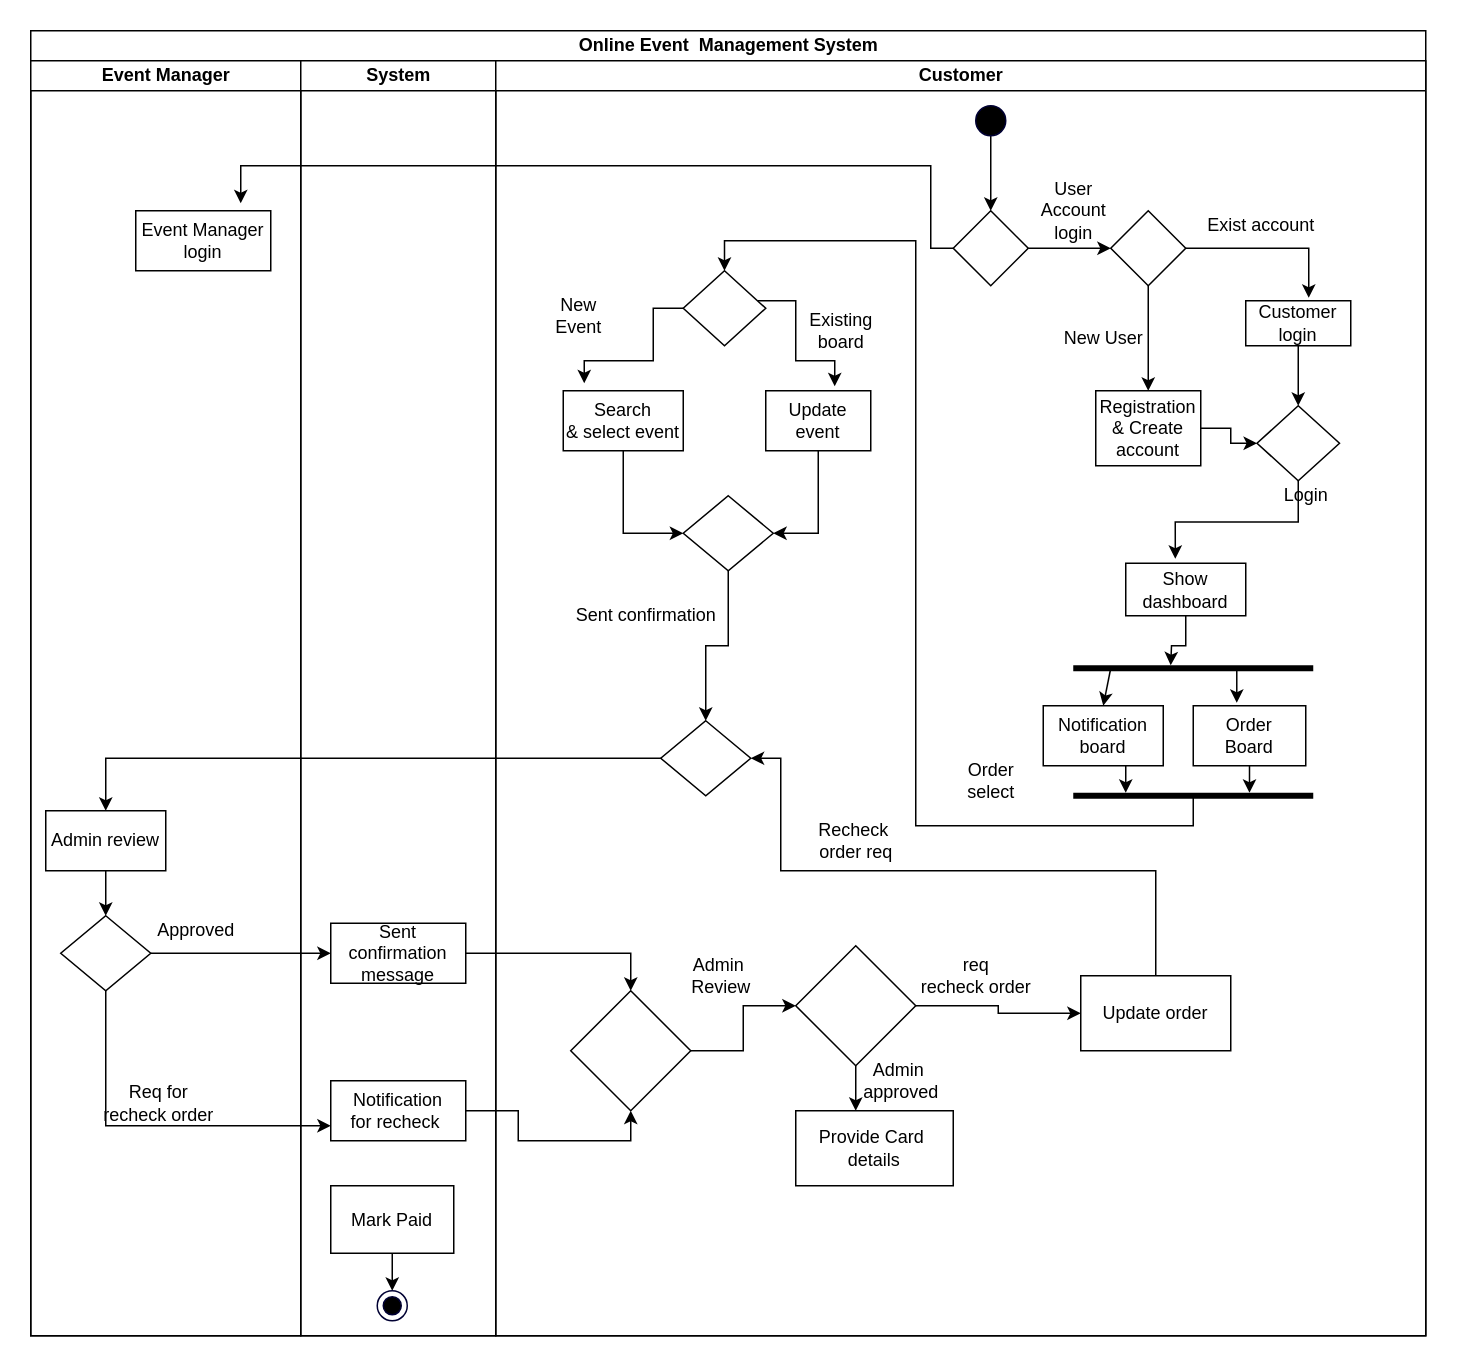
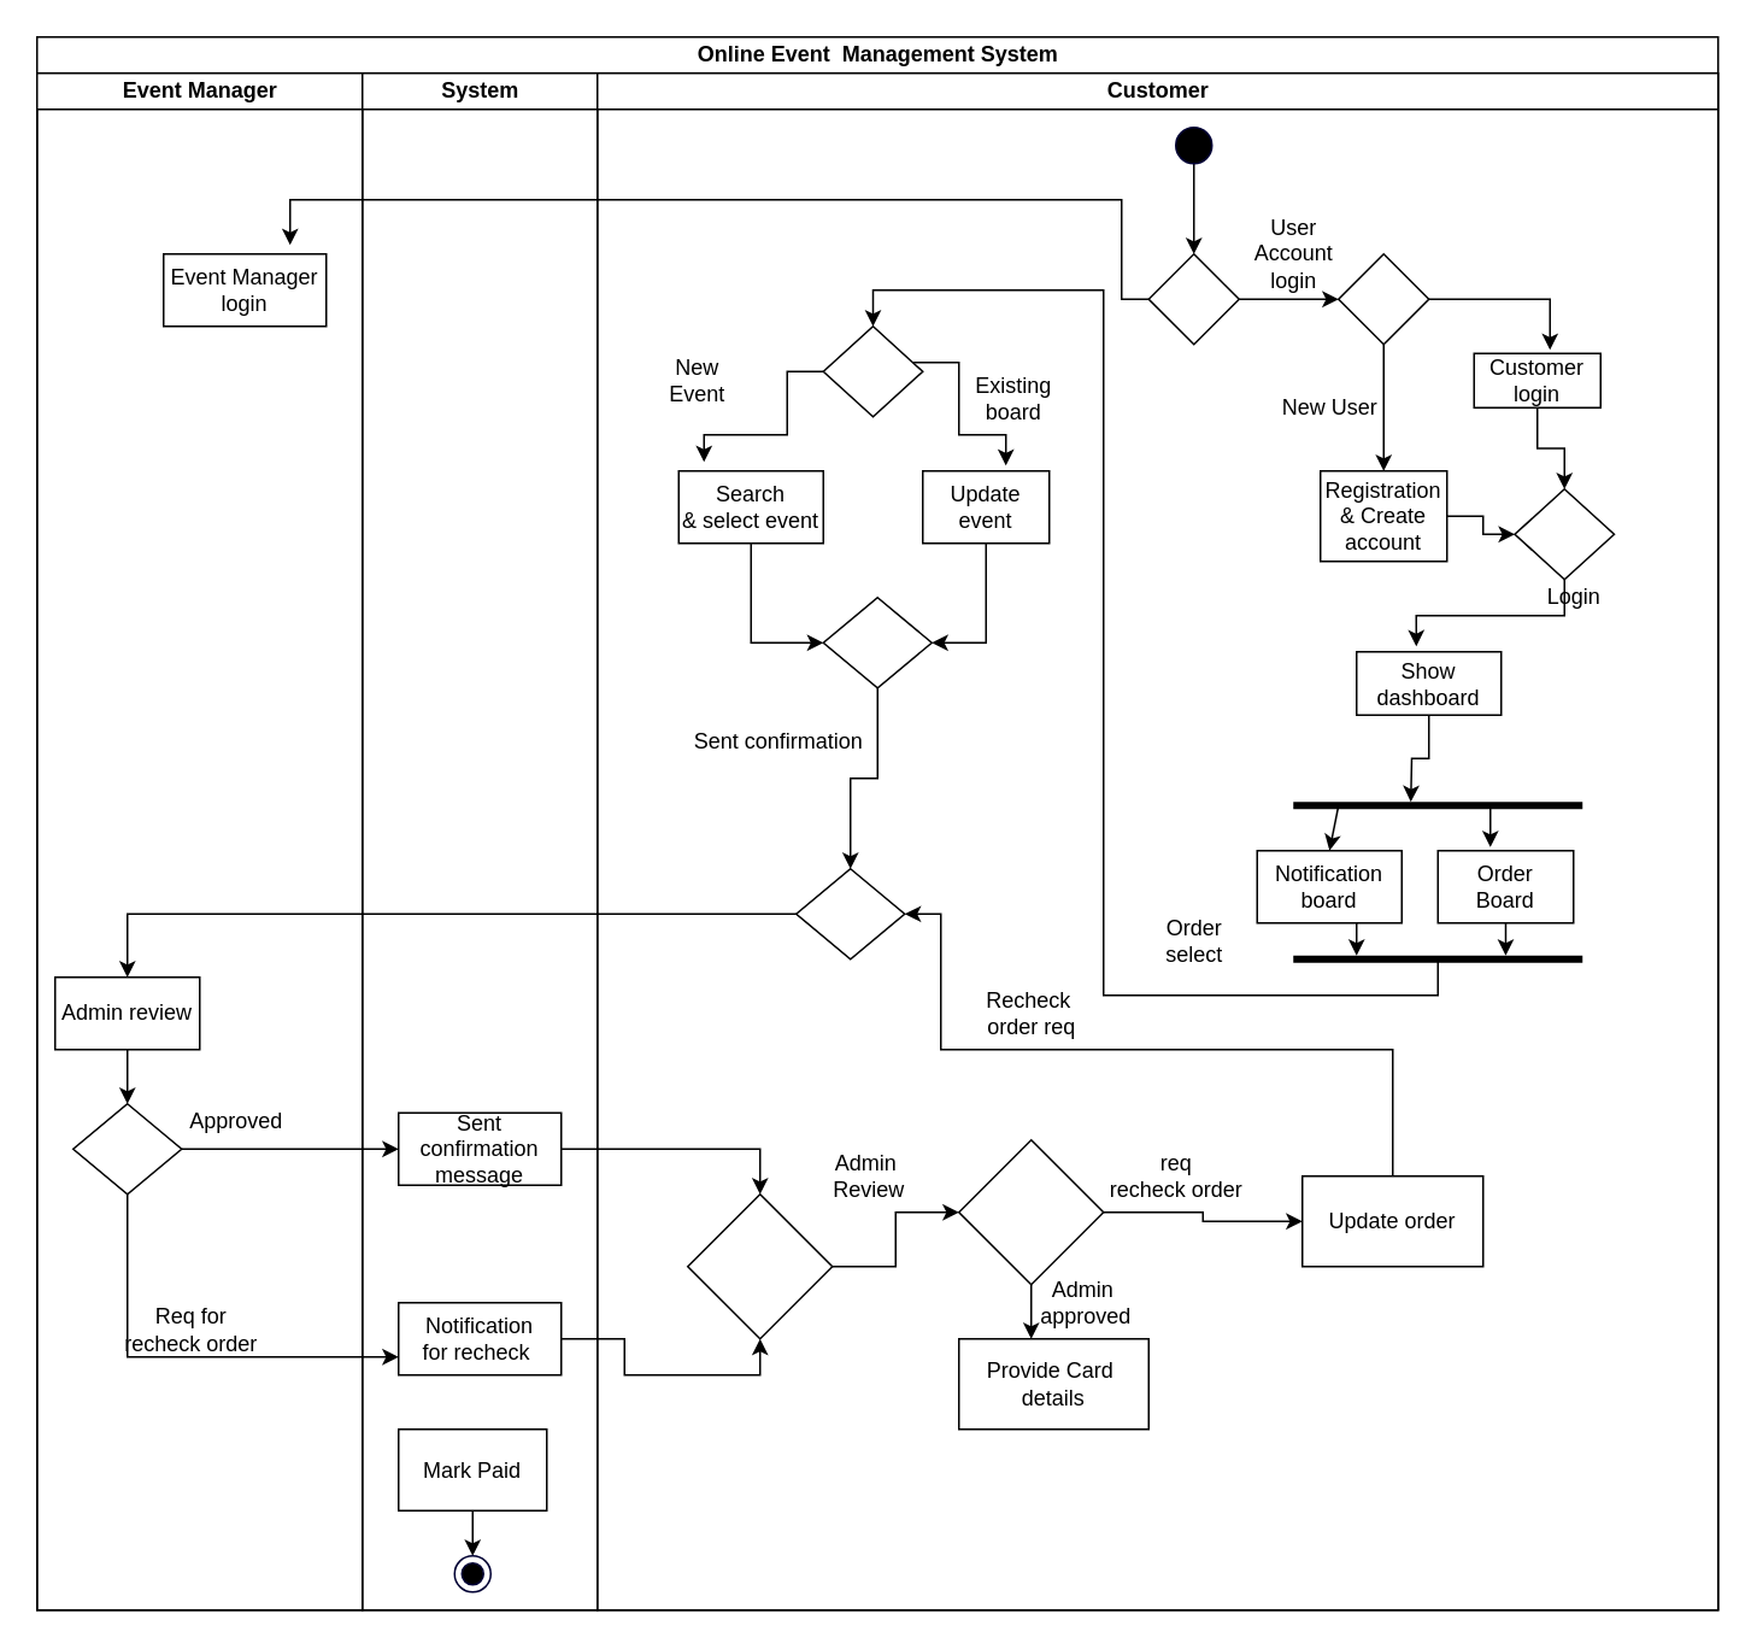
  <mxCell id="0" />
  <mxCell id="1" parent="0" />
  <mxCell id="2" value="Online Event&amp;nbsp; Management System" style="swimlane;childLayout=stackLayout;resizeParent=1;resizeParentMax=0;startSize=20;html=1;" vertex="1" parent="1"><mxGeometry x="20" width="930" height="870" as="geometry" y="20" /></mxCell>
  <mxCell id="3" value="Event Manager" style="swimlane;startSize=20;html=1;" vertex="1" parent="2"><mxGeometry y="20" width="180" height="850" as="geometry" /></mxCell>
  <mxCell id="4" style="edgeStyle=orthogonalEdgeStyle;rounded=0;orthogonalLoop=1;jettySize=auto;html=1;" edge="1" parent="3" source="5"><mxGeometry relative="1" as="geometry"><mxPoint x="50" y="570" as="targetPoint" /></mxGeometry></mxCell>
  <mxCell id="5" value="Admin review" style="rounded=0;whiteSpace=wrap;html=1;" vertex="1" parent="3"><mxGeometry x="10" y="500" width="80" height="40" as="geometry" /></mxCell>
  <mxCell id="6" value="" style="rhombus;whiteSpace=wrap;html=1;" vertex="1" parent="3"><mxGeometry x="20" y="570" width="60" height="50" as="geometry" /></mxCell>
  <mxCell id="7" value="Req for &lt;br&gt;recheck order" style="text;html=1;align=center;verticalAlign=middle;resizable=0;points=[];autosize=1;strokeColor=none;fillColor=none;" vertex="1" parent="3"><mxGeometry x="35" y="675" width="100" height="40" as="geometry" /></mxCell>
  <mxCell id="8" value="Event Manager&lt;br&gt;login" style="rounded=0;whiteSpace=wrap;html=1;" vertex="1" parent="3"><mxGeometry x="70" y="100" width="90" height="40" as="geometry" /></mxCell>
  <mxCell id="9" value="System" style="swimlane;startSize=20;html=1;" vertex="1" parent="2"><mxGeometry x="180" y="20" width="130" height="850" as="geometry" /></mxCell>
  <mxCell id="10" value="Sent confirmation&lt;br&gt;message" style="rounded=0;whiteSpace=wrap;html=1;" vertex="1" parent="9"><mxGeometry x="20" y="575" width="90" height="40" as="geometry" /></mxCell>
  <mxCell id="11" value="Notification&lt;br&gt;for recheck&amp;nbsp;" style="rounded=0;whiteSpace=wrap;html=1;" vertex="1" parent="9"><mxGeometry x="20" y="680" width="90" height="40" as="geometry" /></mxCell>
  <mxCell id="12" value="" style="edgeStyle=orthogonalEdgeStyle;rounded=0;orthogonalLoop=1;jettySize=auto;html=1;" edge="1" parent="9" source="13" target="14"><mxGeometry relative="1" as="geometry" /></mxCell>
  <mxCell id="13" value="Mark Paid" style="rounded=0;whiteSpace=wrap;html=1;" vertex="1" parent="9"><mxGeometry x="20" y="750" width="82" height="45" as="geometry" /></mxCell>
  <mxCell id="14" value="" style="ellipse;html=1;shape=endState;fillColor=#000000;strokeColor=#000033;" vertex="1" parent="9"><mxGeometry x="51" y="820" width="20" height="20" as="geometry" /></mxCell>
  <mxCell id="15" value="Customer" style="swimlane;startSize=20;html=1;" vertex="1" parent="2"><mxGeometry x="310" y="20" width="620" height="850" as="geometry" /></mxCell>
  <mxCell id="16" style="edgeStyle=orthogonalEdgeStyle;rounded=0;orthogonalLoop=1;jettySize=auto;html=1;entryX=0.5;entryY=0;entryDx=0;entryDy=0;" edge="1" parent="15" source="17" target="19"><mxGeometry relative="1" as="geometry" /></mxCell>
  <mxCell id="17" value="" style="ellipse;whiteSpace=wrap;html=1;strokeColor=#000033;fillColor=#000000;" vertex="1" parent="15"><mxGeometry x="320" y="30" width="20" height="20" as="geometry" /></mxCell>
  <mxCell id="18" style="edgeStyle=orthogonalEdgeStyle;rounded=0;orthogonalLoop=1;jettySize=auto;html=1;" edge="1" parent="15" source="19" target="24"><mxGeometry relative="1" as="geometry" /></mxCell>
  <mxCell id="19" value="" style="rhombus;whiteSpace=wrap;html=1;" vertex="1" parent="15"><mxGeometry x="305" y="100" width="50" height="50" as="geometry" /></mxCell>
  <mxCell id="20" style="edgeStyle=orthogonalEdgeStyle;rounded=0;orthogonalLoop=1;jettySize=auto;html=1;entryX=0.5;entryY=0;entryDx=0;entryDy=0;" edge="1" parent="15" source="21" target="30"><mxGeometry relative="1" as="geometry" /></mxCell>
- <mxCell id="21" value="Customer&lt;br&gt;login" style="rounded=0;whiteSpace=wrap;html=1;" vertex="1" parent="15"><mxGeometry x="500" y="160" width="70" height="30" as="geometry" /></mxCell>
+ <mxCell id="21" value="Customer&lt;br&gt;login" style="rounded=0;whiteSpace=wrap;html=1;" vertex="1" parent="15"><mxGeometry x="485" y="155" width="70" height="30" as="geometry" /></mxCell>
  <mxCell id="22" style="edgeStyle=orthogonalEdgeStyle;rounded=0;orthogonalLoop=1;jettySize=auto;html=1;entryX=0.6;entryY=-0.067;entryDx=0;entryDy=0;entryPerimeter=0;" edge="1" parent="15" source="24" target="21"><mxGeometry relative="1" as="geometry" /></mxCell>
  <mxCell id="23" style="edgeStyle=orthogonalEdgeStyle;rounded=0;orthogonalLoop=1;jettySize=auto;html=1;exitX=0.5;exitY=1;exitDx=0;exitDy=0;" edge="1" parent="15" source="24" target="27"><mxGeometry relative="1" as="geometry" /></mxCell>
  <mxCell id="24" value="" style="rhombus;whiteSpace=wrap;html=1;" vertex="1" parent="15"><mxGeometry x="410" y="100" width="50" height="50" as="geometry" /></mxCell>
  <mxCell id="25" value="User&lt;br&gt;Account&lt;br&gt;login" style="text;html=1;align=center;verticalAlign=middle;resizable=0;points=[];autosize=1;strokeColor=none;fillColor=none;" vertex="1" parent="15"><mxGeometry x="350" y="70" width="70" height="60" as="geometry" /></mxCell>
  <mxCell id="26" style="edgeStyle=orthogonalEdgeStyle;rounded=0;orthogonalLoop=1;jettySize=auto;html=1;entryX=0;entryY=0.5;entryDx=0;entryDy=0;" edge="1" parent="15" source="27" target="30"><mxGeometry relative="1" as="geometry" /></mxCell>
  <mxCell id="27" value="Registration&lt;br&gt;&amp;amp; Create account" style="rounded=0;whiteSpace=wrap;html=1;" vertex="1" parent="15"><mxGeometry x="400" y="220" width="70" height="50" as="geometry" /></mxCell>
  <mxCell id="28" value="New User" style="text;html=1;align=center;verticalAlign=middle;resizable=0;points=[];autosize=1;strokeColor=none;fillColor=none;" vertex="1" parent="15"><mxGeometry x="365" y="170" width="80" height="30" as="geometry" /></mxCell>
  <mxCell id="29" style="edgeStyle=orthogonalEdgeStyle;rounded=0;orthogonalLoop=1;jettySize=auto;html=1;exitX=0.5;exitY=1;exitDx=0;exitDy=0;entryX=0.413;entryY=-0.086;entryDx=0;entryDy=0;entryPerimeter=0;" edge="1" parent="15" source="30" target="32"><mxGeometry relative="1" as="geometry" /></mxCell>
  <mxCell id="30" value="" style="rhombus;whiteSpace=wrap;html=1;" vertex="1" parent="15"><mxGeometry x="507.5" y="230" width="55" height="50" as="geometry" /></mxCell>
  <mxCell id="31" style="edgeStyle=orthogonalEdgeStyle;rounded=0;orthogonalLoop=1;jettySize=auto;html=1;" edge="1" parent="15" source="32"><mxGeometry relative="1" as="geometry"><mxPoint x="450" y="403" as="targetPoint" /></mxGeometry></mxCell>
- <mxCell id="32" value="Show dashboard" style="rounded=0;whiteSpace=wrap;html=1;" vertex="1" parent="15"><mxGeometry x="420" y="335" width="80" height="35" as="geometry" /></mxCell>
+ <mxCell id="32" value="Show dashboard" style="rounded=0;whiteSpace=wrap;html=1;" vertex="1" parent="15"><mxGeometry x="420" y="320" width="80" height="35" as="geometry" /></mxCell>
  <mxCell id="33" style="edgeStyle=orthogonalEdgeStyle;rounded=0;orthogonalLoop=1;jettySize=auto;html=1;entryX=0.175;entryY=-0.125;entryDx=0;entryDy=0;entryPerimeter=0;exitX=0;exitY=0.5;exitDx=0;exitDy=0;" edge="1" parent="15" source="35" target="37"><mxGeometry relative="1" as="geometry"><Array as="points"><mxPoint x="105" y="165" /><mxPoint x="105" y="200" /><mxPoint x="59" y="200" /></Array></mxGeometry></mxCell>
  <mxCell id="34" style="edgeStyle=orthogonalEdgeStyle;rounded=0;orthogonalLoop=1;jettySize=auto;html=1;entryX=0.657;entryY=-0.075;entryDx=0;entryDy=0;entryPerimeter=0;" edge="1" parent="15" source="35" target="39"><mxGeometry relative="1" as="geometry"><Array as="points"><mxPoint x="200" y="160" /><mxPoint x="200" y="200" /><mxPoint x="226" y="200" /></Array></mxGeometry></mxCell>
  <mxCell id="35" value="" style="rhombus;whiteSpace=wrap;html=1;" vertex="1" parent="15"><mxGeometry x="125" y="140" width="55" height="50" as="geometry" /></mxCell>
  <mxCell id="36" style="edgeStyle=orthogonalEdgeStyle;rounded=0;orthogonalLoop=1;jettySize=auto;html=1;entryX=0;entryY=0.5;entryDx=0;entryDy=0;" edge="1" parent="15" source="37" target="41"><mxGeometry relative="1" as="geometry" /></mxCell>
  <mxCell id="37" value="Search&lt;br&gt;&amp;amp; select event" style="rounded=0;whiteSpace=wrap;html=1;" vertex="1" parent="15"><mxGeometry x="45" y="220" width="80" height="40" as="geometry" /></mxCell>
  <mxCell id="38" style="edgeStyle=orthogonalEdgeStyle;rounded=0;orthogonalLoop=1;jettySize=auto;html=1;entryX=1;entryY=0.5;entryDx=0;entryDy=0;" edge="1" parent="15" source="39" target="41"><mxGeometry relative="1" as="geometry" /></mxCell>
  <mxCell id="39" value="Update event" style="rounded=0;whiteSpace=wrap;html=1;" vertex="1" parent="15"><mxGeometry x="180" y="220" width="70" height="40" as="geometry" /></mxCell>
  <mxCell id="40" style="edgeStyle=orthogonalEdgeStyle;rounded=0;orthogonalLoop=1;jettySize=auto;html=1;entryX=0.5;entryY=0;entryDx=0;entryDy=0;" edge="1" parent="15" source="41" target="63"><mxGeometry relative="1" as="geometry" /></mxCell>
  <mxCell id="41" value="" style="rhombus;whiteSpace=wrap;html=1;" vertex="1" parent="15"><mxGeometry x="125" y="290" width="60" height="50" as="geometry" /></mxCell>
  <mxCell id="42" value="Existing&lt;br&gt;board" style="text;html=1;align=center;verticalAlign=middle;resizable=0;points=[];autosize=1;strokeColor=none;fillColor=none;" vertex="1" parent="15"><mxGeometry x="195" y="160" width="70" height="40" as="geometry" /></mxCell>
  <mxCell id="43" style="edgeStyle=orthogonalEdgeStyle;rounded=0;orthogonalLoop=1;jettySize=auto;html=1;" edge="1" parent="15" source="44" target="59"><mxGeometry relative="1" as="geometry" /></mxCell>
  <mxCell id="44" value="" style="rhombus;whiteSpace=wrap;html=1;" vertex="1" parent="15"><mxGeometry x="50" y="620" width="80" height="80" as="geometry" /></mxCell>
  <mxCell id="45" value="Notification board" style="rounded=0;whiteSpace=wrap;html=1;" vertex="1" parent="15"><mxGeometry x="365" y="430" width="80" height="40" as="geometry" /></mxCell>
  <mxCell id="46" value="Admin&amp;nbsp;&lt;br&gt;Review" style="text;html=1;align=center;verticalAlign=middle;resizable=0;points=[];autosize=1;strokeColor=none;fillColor=none;" vertex="1" parent="15"><mxGeometry x="120" y="590" width="60" height="40" as="geometry" /></mxCell>
  <mxCell id="47" value="" style="line;strokeWidth=4;html=1;perimeter=backbonePerimeter;points=[];outlineConnect=0;" vertex="1" parent="15"><mxGeometry x="385" y="400" width="160" height="10" as="geometry" /></mxCell>
  <mxCell id="48" value="" style="line;strokeWidth=4;html=1;perimeter=backbonePerimeter;points=[];outlineConnect=0;" vertex="1" parent="15"><mxGeometry x="385" y="485" width="160" height="10" as="geometry" /></mxCell>
  <mxCell id="49" value="Order &lt;br&gt;Board" style="rounded=0;whiteSpace=wrap;html=1;" vertex="1" parent="15"><mxGeometry x="465" y="430" width="75" height="40" as="geometry" /></mxCell>
  <mxCell id="50" value="Sent confirmation" style="text;html=1;align=center;verticalAlign=middle;resizable=0;points=[];autosize=1;strokeColor=none;fillColor=none;" vertex="1" parent="15"><mxGeometry x="40" y="355" width="120" height="30" as="geometry" /></mxCell>
  <mxCell id="51" style="edgeStyle=orthogonalEdgeStyle;rounded=0;orthogonalLoop=1;jettySize=auto;html=1;entryX=0.5;entryY=0;entryDx=0;entryDy=0;" edge="1" parent="15" source="48" target="35"><mxGeometry relative="1" as="geometry"><mxPoint x="410" y="570" as="sourcePoint" /><Array as="points"><mxPoint x="465" y="510" /><mxPoint x="280" y="510" /><mxPoint x="280" y="120" /><mxPoint x="153" y="120" /></Array></mxGeometry></mxCell>
  <mxCell id="52" value="" style="endArrow=classic;html=1;rounded=0;entryX=0.5;entryY=0;entryDx=0;entryDy=0;" edge="1" parent="15" target="45"><mxGeometry width="50" height="50" relative="1" as="geometry"><mxPoint x="410" y="405" as="sourcePoint" /><mxPoint x="410" y="420" as="targetPoint" /></mxGeometry></mxCell>
  <mxCell id="53" value="" style="endArrow=classic;html=1;rounded=0;entryX=0.387;entryY=-0.05;entryDx=0;entryDy=0;entryPerimeter=0;" edge="1" parent="15" source="47" target="49"><mxGeometry width="50" height="50" relative="1" as="geometry"><mxPoint x="420" y="415" as="sourcePoint" /><mxPoint x="415" y="440" as="targetPoint" /></mxGeometry></mxCell>
  <mxCell id="54" value="" style="endArrow=classic;html=1;rounded=0;exitX=0.5;exitY=1;exitDx=0;exitDy=0;" edge="1" parent="15" source="49" target="48"><mxGeometry width="50" height="50" relative="1" as="geometry"><mxPoint x="430" y="425" as="sourcePoint" /><mxPoint x="425" y="450" as="targetPoint" /></mxGeometry></mxCell>
  <mxCell id="55" style="edgeStyle=orthogonalEdgeStyle;rounded=0;orthogonalLoop=1;jettySize=auto;html=1;entryX=1;entryY=0.5;entryDx=0;entryDy=0;" edge="1" parent="15" source="56" target="63"><mxGeometry relative="1" as="geometry"><Array as="points"><mxPoint x="440" y="540" /><mxPoint x="190" y="540" /><mxPoint x="190" y="465" /></Array></mxGeometry></mxCell>
  <mxCell id="56" value="Update order" style="rounded=0;whiteSpace=wrap;html=1;" vertex="1" parent="15"><mxGeometry x="390" y="610" width="100" height="50" as="geometry" /></mxCell>
  <mxCell id="57" style="edgeStyle=orthogonalEdgeStyle;rounded=0;orthogonalLoop=1;jettySize=auto;html=1;entryX=0;entryY=0.5;entryDx=0;entryDy=0;" edge="1" parent="15" source="59" target="56"><mxGeometry relative="1" as="geometry"><mxPoint x="340" y="630" as="targetPoint" /></mxGeometry></mxCell>
  <mxCell id="58" style="edgeStyle=orthogonalEdgeStyle;rounded=0;orthogonalLoop=1;jettySize=auto;html=1;" edge="1" parent="15" source="59"><mxGeometry relative="1" as="geometry"><mxPoint x="240" y="700" as="targetPoint" /></mxGeometry></mxCell>
  <mxCell id="59" value="" style="rhombus;whiteSpace=wrap;html=1;" vertex="1" parent="15"><mxGeometry x="200" y="590" width="80" height="80" as="geometry" /></mxCell>
  <mxCell id="60" value="Provide Card&amp;nbsp;&lt;br&gt;details" style="rounded=0;whiteSpace=wrap;html=1;" vertex="1" parent="15"><mxGeometry x="200" y="700" width="105" height="50" as="geometry" /></mxCell>
  <mxCell id="61" value="Admin&amp;nbsp;&lt;br&gt;approved" style="text;html=1;align=center;verticalAlign=middle;resizable=0;points=[];autosize=1;strokeColor=none;fillColor=none;" vertex="1" parent="15"><mxGeometry x="235" y="660" width="70" height="40" as="geometry" /></mxCell>
  <mxCell id="62" value="Order&lt;br&gt;select" style="text;html=1;align=center;verticalAlign=middle;resizable=0;points=[];autosize=1;strokeColor=none;fillColor=none;" vertex="1" parent="15"><mxGeometry x="305" y="460" width="50" height="40" as="geometry" /></mxCell>
  <mxCell id="63" value="" style="rhombus;whiteSpace=wrap;html=1;" vertex="1" parent="15"><mxGeometry x="110" y="440" width="60" height="50" as="geometry" /></mxCell>
  <mxCell id="64" value="Recheck&amp;nbsp;&lt;br&gt;order req" style="text;html=1;align=center;verticalAlign=middle;resizable=0;points=[];autosize=1;strokeColor=none;fillColor=none;" vertex="1" parent="15"><mxGeometry x="205" y="500" width="70" height="40" as="geometry" /></mxCell>
  <mxCell id="65" style="edgeStyle=orthogonalEdgeStyle;rounded=0;orthogonalLoop=1;jettySize=auto;html=1;" edge="1" parent="2" source="6"><mxGeometry relative="1" as="geometry"><mxPoint x="200" y="615" as="targetPoint" /></mxGeometry></mxCell>
  <mxCell id="66" style="edgeStyle=orthogonalEdgeStyle;rounded=0;orthogonalLoop=1;jettySize=auto;html=1;entryX=0;entryY=0.75;entryDx=0;entryDy=0;" edge="1" parent="2" source="6" target="11"><mxGeometry relative="1" as="geometry"><Array as="points"><mxPoint x="50" y="730" /></Array></mxGeometry></mxCell>
  <mxCell id="67" style="edgeStyle=orthogonalEdgeStyle;rounded=0;orthogonalLoop=1;jettySize=auto;html=1;entryX=0.5;entryY=0;entryDx=0;entryDy=0;" edge="1" parent="2" source="10" target="44"><mxGeometry relative="1" as="geometry" /></mxCell>
  <mxCell id="68" style="edgeStyle=orthogonalEdgeStyle;rounded=0;orthogonalLoop=1;jettySize=auto;html=1;entryX=0.5;entryY=1;entryDx=0;entryDy=0;" edge="1" parent="2" source="11" target="44"><mxGeometry relative="1" as="geometry" /></mxCell>
  <mxCell id="69" style="edgeStyle=orthogonalEdgeStyle;rounded=0;orthogonalLoop=1;jettySize=auto;html=1;" edge="1" parent="2" source="63" target="5"><mxGeometry relative="1" as="geometry" /></mxCell>
  <mxCell id="70" style="edgeStyle=orthogonalEdgeStyle;rounded=0;orthogonalLoop=1;jettySize=auto;html=1;exitX=0;exitY=0.5;exitDx=0;exitDy=0;" edge="1" parent="2" source="19"><mxGeometry relative="1" as="geometry"><mxPoint x="140" y="115" as="targetPoint" /><Array as="points"><mxPoint x="600" y="145" /><mxPoint x="600" y="90" /><mxPoint x="140" y="90" /></Array></mxGeometry></mxCell>
- <mxCell id="71" value="Exist account" style="text;html=1;align=center;verticalAlign=middle;resizable=0;points=[];autosize=1;strokeColor=none;fillColor=none;" vertex="1" parent="1"><mxGeometry x="795" y="135" width="90" height="30" as="geometry" /></mxCell>
  <mxCell id="72" value="Login" style="text;html=1;align=center;verticalAlign=middle;resizable=0;points=[];autosize=1;strokeColor=none;fillColor=none;" vertex="1" parent="1"><mxGeometry x="845" y="315" width="50" height="30" as="geometry" /></mxCell>
  <mxCell id="73" value="New&lt;br&gt;Event" style="text;html=1;align=center;verticalAlign=middle;resizable=0;points=[];autosize=1;strokeColor=none;fillColor=none;" vertex="1" parent="1"><mxGeometry x="360" y="190" width="50" height="40" as="geometry" /></mxCell>
  <mxCell id="74" value="Approved" style="text;html=1;align=center;verticalAlign=middle;resizable=0;points=[];autosize=1;strokeColor=none;fillColor=none;" vertex="1" parent="1"><mxGeometry x="95" y="605" width="70" height="30" as="geometry" /></mxCell>
  <mxCell id="75" value="" style="endArrow=classic;html=1;rounded=0;" edge="1" parent="1" target="48"><mxGeometry width="50" height="50" relative="1" as="geometry"><mxPoint x="750" y="510" as="sourcePoint" /><mxPoint x="745" y="480" as="targetPoint" /></mxGeometry></mxCell>
  <mxCell id="76" value="req &lt;br&gt;recheck order" style="text;html=1;align=center;verticalAlign=middle;resizable=0;points=[];autosize=1;strokeColor=none;fillColor=none;" vertex="1" parent="1"><mxGeometry x="600" y="630" width="100" height="40" as="geometry" /></mxCell>
